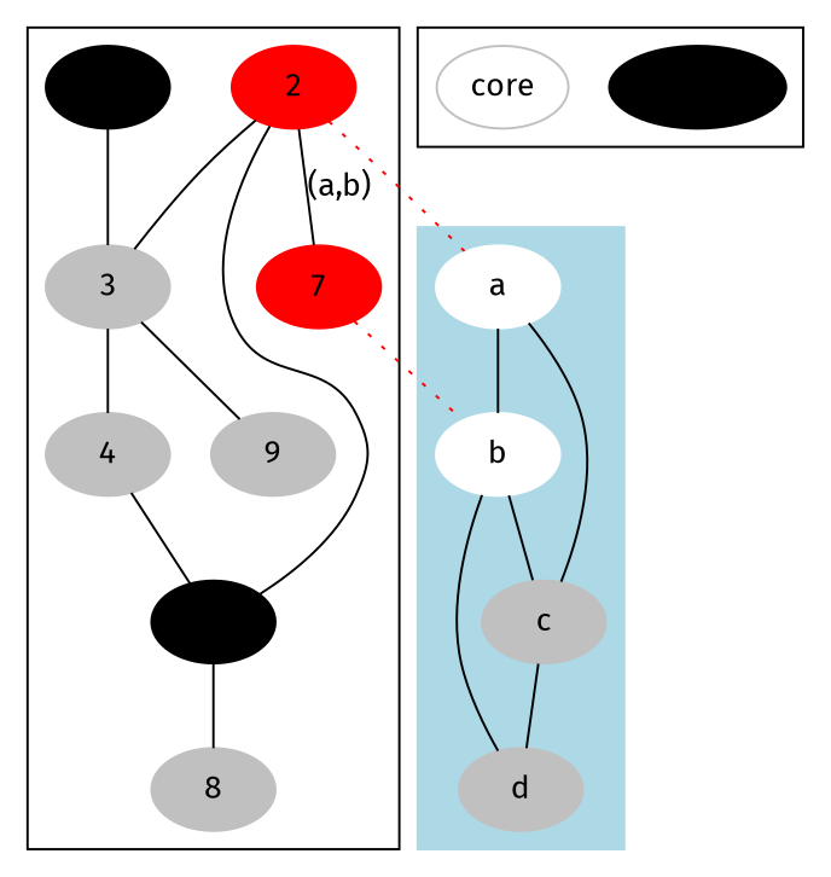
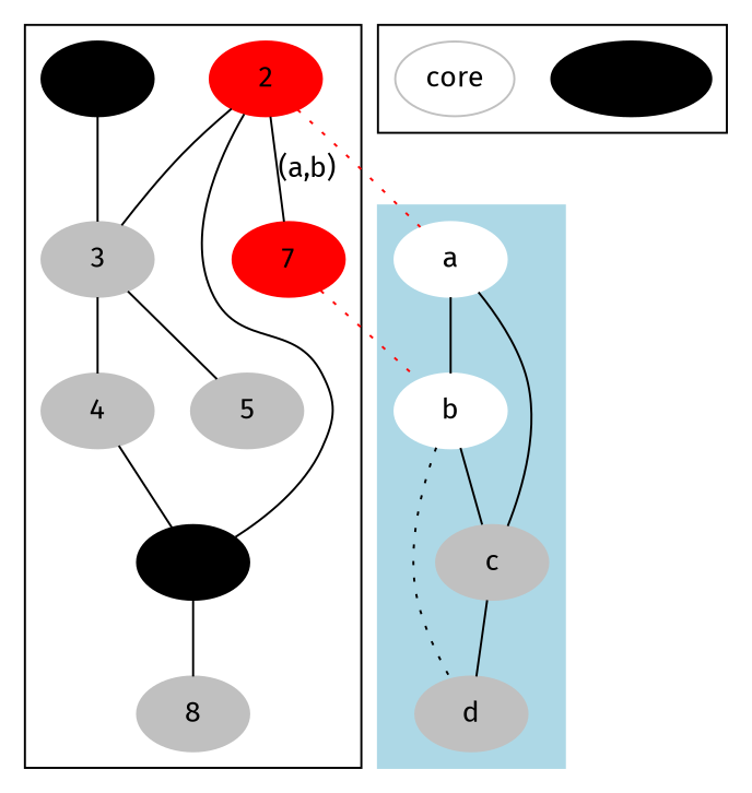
  graph {
    fontname="Fira Sans"
    node [color=grey fontname="Fira Sans" style=filled]
    edge [fontname="Fira Sans"]
    1 [color=black]
    6 [color=black]
    2 [color=red]
    7 [color=red]
    3
    4
-   5 [label=9]
+   5
    8
    a [color=white]
    b [color=white]
    c
    d
    access [color=black]
    core [fillcolor=white]
    subgraph cluster_1 {
      1
      6
      2
      7
      3
      4
      5
      8
    }
    subgraph cluster_2 {
      color=lightblue
      style=filled
      a
      b
      c
      d
    }
    subgraph cluster_3 {
      access
      core
    }
    1 -- 3
    6 -- 8
    2 -- 6
    2 -- 7 [label="(a,b)"]
    2 -- 3
    2 -- a [color=red style=dotted]
    7 -- b [color=red style=dotted]
    3 -- 4
    3 -- 5
    4 -- 6
    a -- b
    a -- c
    b -- c
-   b -- d
+   b -- d [style=dotted]
    c -- d
  }
